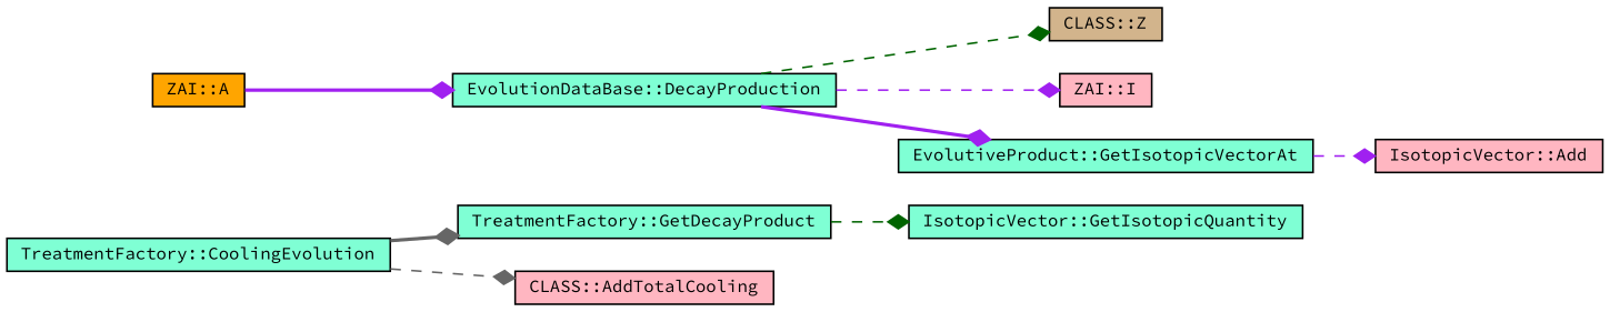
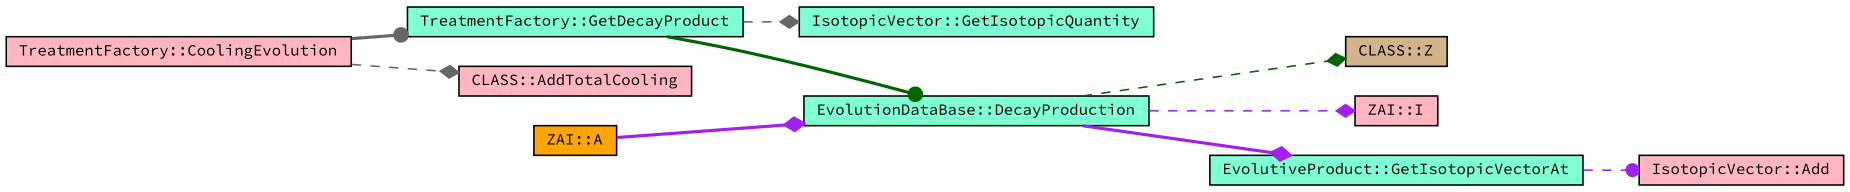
  digraph {
    fontname="Source Code Pro"
    rankdir=LR
    node [color=black fillcolor=aquamarine fontname="Source Code Pro" fontsize=10 shape=record style=filled]
    edge [arrowhead=diamond color=purple fontname="Source Code Pro" fontsize=10 labelfontname=Helvetica labelfontsize=10 style=dashed]
-   n1 [fontcolor=black height=0.2 label="TreatmentFactory::CoolingEvolution" width=0.4]
+   n1 [fillcolor=lightpink fontcolor=black height=0.2 label="TreatmentFactory::CoolingEvolution" width=0.4]
    n2 [height=0.2 label="TreatmentFactory::GetDecayProduct" width=0.4]
    n3 [fillcolor=lightpink height=0.2 label="CLASS::AddTotalCooling" width=0.4]
    n4 [height=0.2 label="IsotopicVector::GetIsotopicQuantity" width=0.4]
    n5 [height=0.2 label="EvolutionDataBase::DecayProduction" width=0.4]
    n6 [fillcolor=tan height=0.2 label="CLASS::Z" width=0.4]
    n7 [fillcolor=lightpink height=0.2 label="ZAI::I" width=0.4]
    n8 [height=0.2 label="EvolutiveProduct::GetIsotopicVectorAt" width=0.4]
    n9 [fillcolor=orange height=0.2 label="ZAI::A" width=0.4]
    n10 [fillcolor=lightpink height=0.2 label="IsotopicVector::Add" width=0.4]
-   n1 -> n2 [color=gray40 style=bold]
+   n1 -> n2 [arrowhead=dot color=gray40 style=bold]
    n1 -> n3 [color=gray40]
-   n2 -> n4 [color=darkgreen]
+   n2 -> n4 [color=gray40]
+   n2 -> n5 [arrowhead=dot color=darkgreen style=bold]
    n5 -> n6 [color=darkgreen]
    n5 -> n7
    n5 -> n8 [style=bold]
-   n8 -> n10
+   n8 -> n10 [arrowhead=dot]
    n9 -> n5 [style=bold]
  }
